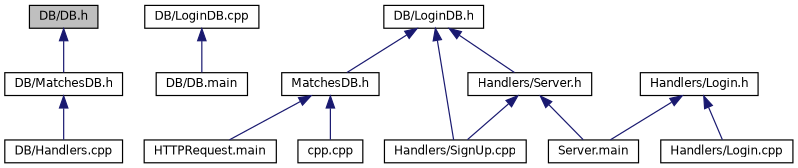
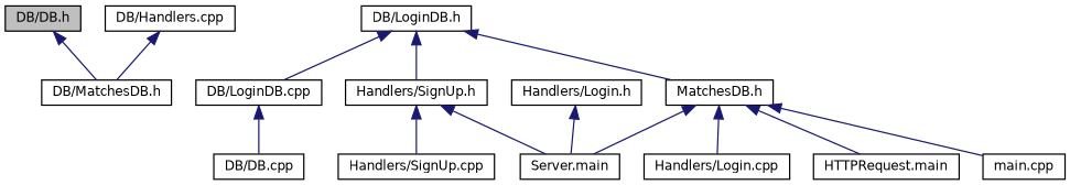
  digraph {
    node [color=black fillcolor=white fontname=Helvetica fontsize=10 shape=record style=filled]
    edge [color=midnightblue dir=back fontname=Helvetica fontsize=10 labelfontname=Helvetica labelfontsize=10 style=solid]
    n1 [fillcolor=grey75 fontcolor=black height=0.2 label="DB/DB.h" width=0.4]
    n2 [height=0.2 label="DB/MatchesDB.h" width=0.4]
-   n3 [height=0.2 label="DB/DB.main" width=0.4]
+   n3 [height=0.2 label="DB/DB.cpp" width=0.4]
    n4 [height=0.2 label="DB/LoginDB.h" width=0.4]
    n5 [height=0.2 label="DB/LoginDB.cpp" width=0.4]
-   n6 [height=0.2 label="Handlers/Server.h" width=0.4]
+   n6 [height=0.2 label="Handlers/SignUp.h" width=0.4]
    n7 [height=0.2 label="MatchesDB.h" width=0.4]
    n8 [height=0.2 label="DB/Handlers.cpp" width=0.4]
    n9 [height=0.2 label="Handlers/Login.h" width=0.4]
    n10 [height=0.2 label="Handlers/Login.cpp" width=0.4]
    n11 [height=0.2 label="Server.main" width=0.4]
    n12 [height=0.2 label="Handlers/SignUp.cpp" width=0.4]
    n13 [height=0.2 label="HTTPRequest.main" width=0.4]
-   n14 [height=0.2 label="cpp.cpp" width=0.4]
+   n14 [height=0.2 label="main.cpp" width=0.4]
    n1 -> n2
-   n2 -> n8
-   n4 -> n12
+   n8 -> n2
+   n4 -> n5
    n4 -> n6
    n4 -> n7
    n5 -> n3
    n6 -> n11
    n6 -> n12
+   n7 -> n11
    n7 -> n13
    n7 -> n14
-   n9 -> n10
+   n7 -> n10
    n9 -> n11
  }
